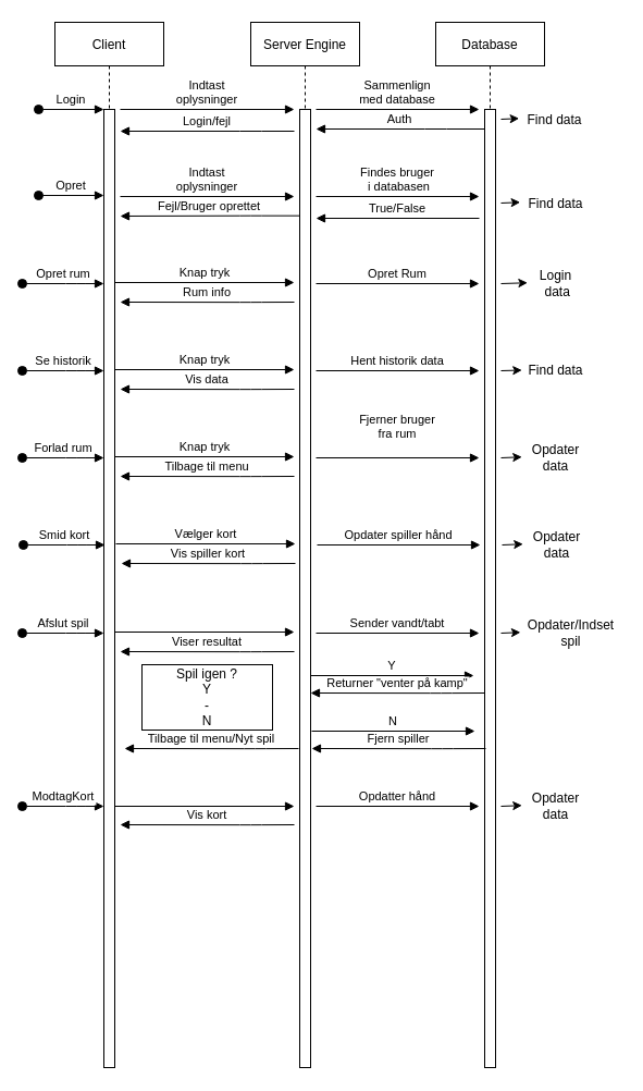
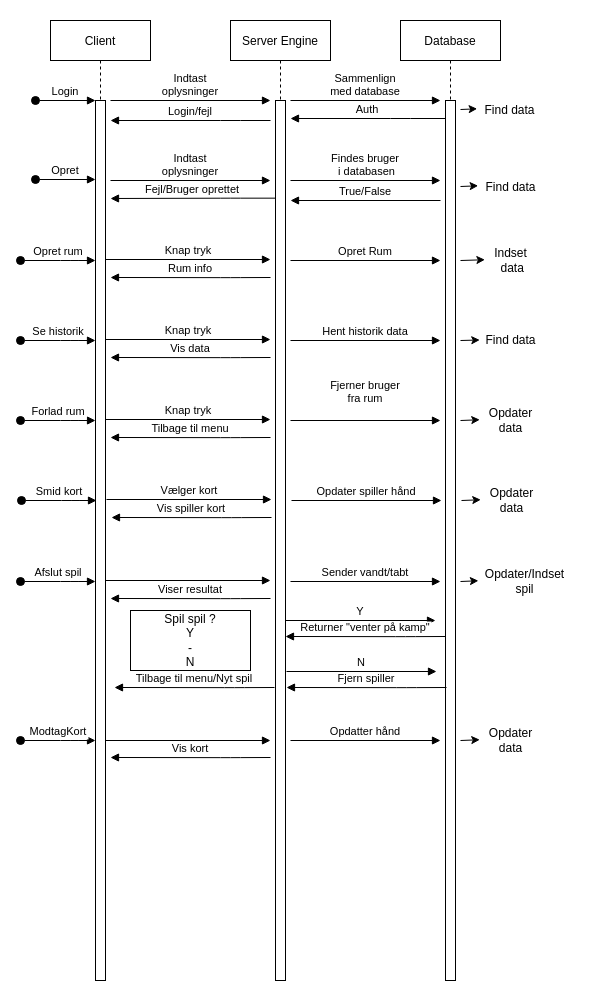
  <mxCell id="0" />
  <mxCell id="1" parent="0" />
  <mxCell id="2" value="Client" style="shape=umlLifeline;perimeter=lifelinePerimeter;container=1;collapsible=0;recursiveResize=0;rounded=0;shadow=0;strokeWidth=1;" parent="1" vertex="1"><mxGeometry x="50" y="20" width="100" height="960" as="geometry" /></mxCell>
  <mxCell id="3" value="" style="points=[];perimeter=orthogonalPerimeter;rounded=0;shadow=0;strokeWidth=1;" parent="2" vertex="1"><mxGeometry x="45" y="80" width="10" height="880" as="geometry" /></mxCell>
  <mxCell id="4" value="Login" style="verticalAlign=bottom;startArrow=oval;endArrow=block;startSize=8;shadow=0;strokeWidth=1;" parent="2" edge="1"><mxGeometry relative="1" as="geometry"><mxPoint x="-15" y="80" as="sourcePoint" /><mxPoint x="45" y="80" as="targetPoint" /></mxGeometry></mxCell>
  <mxCell id="5" value="Opret rum" style="verticalAlign=bottom;startArrow=oval;endArrow=block;startSize=8;shadow=0;strokeWidth=1;" edge="1" parent="2"><mxGeometry relative="1" as="geometry"><mxPoint x="-30" y="240" as="sourcePoint" /><mxPoint x="45.0" y="240" as="targetPoint" /><Array as="points"><mxPoint x="20" y="240" /></Array></mxGeometry></mxCell>
  <mxCell id="6" value="Server Engine" style="shape=umlLifeline;perimeter=lifelinePerimeter;container=1;collapsible=0;recursiveResize=0;rounded=0;shadow=0;strokeWidth=1;" parent="1" vertex="1"><mxGeometry x="230" y="20" width="100" height="960" as="geometry" /></mxCell>
  <mxCell id="7" value="" style="points=[];perimeter=orthogonalPerimeter;rounded=0;shadow=0;strokeWidth=1;" parent="6" vertex="1"><mxGeometry x="45" y="80" width="10" height="880" as="geometry" /></mxCell>
  <mxCell id="8" value="Indtast&#10;oplysninger" style="verticalAlign=bottom;endArrow=block;shadow=0;strokeWidth=1;" edge="1" parent="6"><mxGeometry relative="1" as="geometry"><mxPoint x="-120" y="160" as="sourcePoint" /><mxPoint x="40" y="160" as="targetPoint" /></mxGeometry></mxCell>
  <mxCell id="9" value="Findes bruger&#10; i databasen" style="verticalAlign=bottom;endArrow=block;shadow=0;strokeWidth=1;" edge="1" parent="6"><mxGeometry relative="1" as="geometry"><mxPoint x="60" y="160" as="sourcePoint" /><mxPoint x="210" y="160" as="targetPoint" /></mxGeometry></mxCell>
  <mxCell id="10" value="Knap tryk" style="verticalAlign=bottom;endArrow=block;shadow=0;strokeWidth=1;" edge="1" parent="6"><mxGeometry relative="1" as="geometry"><mxPoint x="-125" y="239.0" as="sourcePoint" /><mxPoint x="40" y="239" as="targetPoint" /></mxGeometry></mxCell>
  <mxCell id="11" value="Rum info" style="verticalAlign=bottom;endArrow=block;shadow=0;strokeWidth=1;" edge="1" parent="6"><mxGeometry relative="1" as="geometry"><mxPoint x="40" y="257" as="sourcePoint" /><mxPoint x="-120" y="257" as="targetPoint" /><Array as="points"><mxPoint y="257.16" /></Array></mxGeometry></mxCell>
  <mxCell id="12" value="Indtast&#10;oplysninger" style="verticalAlign=bottom;endArrow=block;shadow=0;strokeWidth=1;" parent="1" edge="1"><mxGeometry relative="1" as="geometry"><mxPoint x="110" y="100" as="sourcePoint" /><mxPoint x="270" y="100" as="targetPoint" /></mxGeometry></mxCell>
  <mxCell id="13" value="Database" style="shape=umlLifeline;perimeter=lifelinePerimeter;container=1;collapsible=0;recursiveResize=0;rounded=0;shadow=0;strokeWidth=1;" vertex="1" parent="1"><mxGeometry x="400" y="20" width="100" height="960" as="geometry" /></mxCell>
  <mxCell id="14" value="" style="points=[];perimeter=orthogonalPerimeter;rounded=0;shadow=0;strokeWidth=1;" vertex="1" parent="13"><mxGeometry x="45" y="80" width="10" height="880" as="geometry" /></mxCell>
  <mxCell id="15" value="Sammenlign&#10;med database" style="verticalAlign=bottom;endArrow=block;shadow=0;strokeWidth=1;" edge="1" parent="1"><mxGeometry relative="1" as="geometry"><mxPoint x="290" y="100" as="sourcePoint" /><mxPoint x="440" y="100" as="targetPoint" /></mxGeometry></mxCell>
  <mxCell id="16" value="Auth" style="verticalAlign=bottom;endArrow=block;shadow=0;strokeWidth=1;" edge="1" parent="1"><mxGeometry relative="1" as="geometry"><mxPoint x="445" y="118" as="sourcePoint" /><mxPoint x="290" y="118" as="targetPoint" /><Array as="points"><mxPoint x="400" y="118" /></Array></mxGeometry></mxCell>
  <mxCell id="17" value="Login/fejl" style="verticalAlign=bottom;endArrow=block;shadow=0;strokeWidth=1;" edge="1" parent="1"><mxGeometry relative="1" as="geometry"><mxPoint x="270" y="120" as="sourcePoint" /><mxPoint x="110" y="120" as="targetPoint" /><Array as="points"><mxPoint x="230" y="120" /></Array></mxGeometry></mxCell>
  <mxCell id="18" value="Opret" style="verticalAlign=bottom;startArrow=oval;endArrow=block;startSize=8;shadow=0;strokeWidth=1;" edge="1" parent="1"><mxGeometry relative="1" as="geometry"><mxPoint x="35" y="179" as="sourcePoint" /><mxPoint x="95" y="179" as="targetPoint" /></mxGeometry></mxCell>
  <mxCell id="19" value="Fejl/Bruger oprettet" style="verticalAlign=bottom;endArrow=block;shadow=0;strokeWidth=1;" edge="1" parent="1"><mxGeometry relative="1" as="geometry"><mxPoint x="275" y="197.66" as="sourcePoint" /><mxPoint x="110" y="198" as="targetPoint" /><Array as="points"><mxPoint x="230" y="197.66" /></Array></mxGeometry></mxCell>
  <mxCell id="20" value="True/False" style="verticalAlign=bottom;endArrow=block;shadow=0;strokeWidth=1;" edge="1" parent="1"><mxGeometry relative="1" as="geometry"><mxPoint x="440" y="200" as="sourcePoint" /><mxPoint x="290" y="200" as="targetPoint" /><Array as="points"><mxPoint x="410.5" y="200" /></Array></mxGeometry></mxCell>
- <mxCell id="21" value="&lt;div&gt;Login&lt;/div&gt;&lt;div&gt;&amp;nbsp;data&lt;/div&gt;" style="text;html=1;align=center;verticalAlign=middle;resizable=0;points=[];autosize=1;strokeColor=none;fillColor=none;" vertex="1" parent="1"><mxGeometry x="485" y="245" width="50" height="30" as="geometry" /></mxCell>
+ <mxCell id="21" value="&lt;div&gt;Indset&lt;/div&gt;&lt;div&gt;&amp;nbsp;data&lt;/div&gt;" style="text;html=1;align=center;verticalAlign=middle;resizable=0;points=[];autosize=1;strokeColor=none;fillColor=none;" vertex="1" parent="1"><mxGeometry x="485" y="245" width="50" height="30" as="geometry" /></mxCell>
  <mxCell id="22" value="" style="endArrow=classic;html=1;rounded=0;entryX=-0.012;entryY=0.475;entryDx=0;entryDy=0;entryPerimeter=0;" edge="1" parent="1" target="21"><mxGeometry width="50" height="50" relative="1" as="geometry"><mxPoint x="460" y="260" as="sourcePoint" /><mxPoint x="550" y="269" as="targetPoint" /></mxGeometry></mxCell>
  <mxCell id="23" value="Find data" style="text;html=1;align=center;verticalAlign=middle;resizable=0;points=[];autosize=1;strokeColor=none;fillColor=none;" vertex="1" parent="1"><mxGeometry x="480" y="177" width="60" height="20" as="geometry" /></mxCell>
  <mxCell id="24" value="" style="endArrow=classic;html=1;rounded=0;entryX=-0.039;entryY=0.415;entryDx=0;entryDy=0;entryPerimeter=0;" edge="1" target="23" parent="1"><mxGeometry width="50" height="50" relative="1" as="geometry"><mxPoint x="460" y="186" as="sourcePoint" /><mxPoint x="550" y="196" as="targetPoint" /></mxGeometry></mxCell>
  <mxCell id="25" value="" style="endArrow=classic;html=1;rounded=0;entryX=-0.039;entryY=0.415;entryDx=0;entryDy=0;entryPerimeter=0;" edge="1" target="26" parent="1"><mxGeometry width="50" height="50" relative="1" as="geometry"><mxPoint x="460" y="109" as="sourcePoint" /><mxPoint x="549" y="119" as="targetPoint" /></mxGeometry></mxCell>
  <mxCell id="26" value="Find data" style="text;html=1;align=center;verticalAlign=middle;resizable=0;points=[];autosize=1;strokeColor=none;fillColor=none;" vertex="1" parent="1"><mxGeometry x="479" y="100" width="60" height="20" as="geometry" /></mxCell>
  <mxCell id="27" value="Opret Rum" style="verticalAlign=bottom;endArrow=block;shadow=0;strokeWidth=1;" edge="1" parent="1"><mxGeometry relative="1" as="geometry"><mxPoint x="290" y="260" as="sourcePoint" /><mxPoint x="440" y="260" as="targetPoint" /></mxGeometry></mxCell>
  <mxCell id="28" value="Se historik" style="verticalAlign=bottom;startArrow=oval;endArrow=block;startSize=8;shadow=0;strokeWidth=1;" edge="1" parent="1"><mxGeometry relative="1" as="geometry"><mxPoint x="20" y="340" as="sourcePoint" /><mxPoint x="95" y="340" as="targetPoint" /><Array as="points"><mxPoint x="70" y="340" /></Array></mxGeometry></mxCell>
  <mxCell id="29" value="Knap tryk" style="verticalAlign=bottom;endArrow=block;shadow=0;strokeWidth=1;" edge="1" parent="1"><mxGeometry relative="1" as="geometry"><mxPoint x="105" y="339" as="sourcePoint" /><mxPoint x="270" y="339" as="targetPoint" /></mxGeometry></mxCell>
  <mxCell id="30" value="Vis data" style="verticalAlign=bottom;endArrow=block;shadow=0;strokeWidth=1;" edge="1" parent="1"><mxGeometry relative="1" as="geometry"><mxPoint x="270" y="357" as="sourcePoint" /><mxPoint x="110" y="357" as="targetPoint" /><Array as="points"><mxPoint x="230" y="357.16" /></Array></mxGeometry></mxCell>
  <mxCell id="31" value="Find data" style="text;html=1;align=center;verticalAlign=middle;resizable=0;points=[];autosize=1;strokeColor=none;fillColor=none;" vertex="1" parent="1"><mxGeometry x="480" y="330" width="60" height="20" as="geometry" /></mxCell>
  <mxCell id="32" value="" style="endArrow=classic;html=1;rounded=0;entryX=-0.012;entryY=0.475;entryDx=0;entryDy=0;entryPerimeter=0;" edge="1" parent="1" target="31"><mxGeometry width="50" height="50" relative="1" as="geometry"><mxPoint x="460" y="340" as="sourcePoint" /><mxPoint x="550" y="349" as="targetPoint" /></mxGeometry></mxCell>
  <mxCell id="33" value="Hent historik data" style="verticalAlign=bottom;endArrow=block;shadow=0;strokeWidth=1;" edge="1" parent="1"><mxGeometry relative="1" as="geometry"><mxPoint x="290" y="340" as="sourcePoint" /><mxPoint x="440" y="340" as="targetPoint" /></mxGeometry></mxCell>
  <mxCell id="34" value="Forlad rum" style="verticalAlign=bottom;startArrow=oval;endArrow=block;startSize=8;shadow=0;strokeWidth=1;" edge="1" parent="1"><mxGeometry relative="1" as="geometry"><mxPoint x="20" y="420" as="sourcePoint" /><mxPoint x="95" y="420" as="targetPoint" /><Array as="points"><mxPoint x="70" y="420" /></Array></mxGeometry></mxCell>
  <mxCell id="35" value="Knap tryk" style="verticalAlign=bottom;endArrow=block;shadow=0;strokeWidth=1;" edge="1" parent="1"><mxGeometry relative="1" as="geometry"><mxPoint x="105" y="419" as="sourcePoint" /><mxPoint x="270" y="419" as="targetPoint" /></mxGeometry></mxCell>
  <mxCell id="36" value="Tilbage til menu" style="verticalAlign=bottom;endArrow=block;shadow=0;strokeWidth=1;" edge="1" parent="1"><mxGeometry relative="1" as="geometry"><mxPoint x="270" y="437" as="sourcePoint" /><mxPoint x="110" y="437" as="targetPoint" /><Array as="points"><mxPoint x="230" y="437.16" /></Array></mxGeometry></mxCell>
  <mxCell id="37" value="&lt;div&gt;Opdater&lt;/div&gt;&lt;div&gt;data&lt;br&gt;&lt;/div&gt;" style="text;html=1;align=center;verticalAlign=middle;resizable=0;points=[];autosize=1;strokeColor=none;fillColor=none;" vertex="1" parent="1"><mxGeometry x="480" y="405" width="60" height="30" as="geometry" /></mxCell>
  <mxCell id="38" value="" style="endArrow=classic;html=1;rounded=0;entryX=-0.012;entryY=0.475;entryDx=0;entryDy=0;entryPerimeter=0;" edge="1" parent="1" target="37"><mxGeometry width="50" height="50" relative="1" as="geometry"><mxPoint x="460" y="420" as="sourcePoint" /><mxPoint x="550" y="429" as="targetPoint" /></mxGeometry></mxCell>
  <mxCell id="39" value="Fjerner bruger&#10;fra rum&#10;" style="verticalAlign=bottom;endArrow=block;shadow=0;strokeWidth=1;" edge="1" parent="1"><mxGeometry relative="1" as="geometry"><mxPoint x="290" y="420" as="sourcePoint" /><mxPoint x="440" y="420" as="targetPoint" /></mxGeometry></mxCell>
  <mxCell id="40" value="Smid kort" style="verticalAlign=bottom;startArrow=oval;endArrow=block;startSize=8;shadow=0;strokeWidth=1;" edge="1" parent="1"><mxGeometry relative="1" as="geometry"><mxPoint x="21" y="500" as="sourcePoint" /><mxPoint x="96" y="500" as="targetPoint" /><Array as="points"><mxPoint x="71" y="500" /></Array></mxGeometry></mxCell>
  <mxCell id="41" value="Vælger kort" style="verticalAlign=bottom;endArrow=block;shadow=0;strokeWidth=1;" edge="1" parent="1"><mxGeometry relative="1" as="geometry"><mxPoint x="106" y="499" as="sourcePoint" /><mxPoint x="271" y="499" as="targetPoint" /></mxGeometry></mxCell>
  <mxCell id="42" value="Vis spiller kort" style="verticalAlign=bottom;endArrow=block;shadow=0;strokeWidth=1;" edge="1" parent="1"><mxGeometry relative="1" as="geometry"><mxPoint x="271" y="517" as="sourcePoint" /><mxPoint x="111" y="517" as="targetPoint" /><Array as="points"><mxPoint x="231" y="517.16" /></Array></mxGeometry></mxCell>
  <mxCell id="43" value="&lt;div&gt;Opdater&lt;/div&gt;&lt;div&gt;data&lt;br&gt;&lt;/div&gt;" style="text;html=1;align=center;verticalAlign=middle;resizable=0;points=[];autosize=1;strokeColor=none;fillColor=none;" vertex="1" parent="1"><mxGeometry x="481" y="485" width="60" height="30" as="geometry" /></mxCell>
  <mxCell id="44" value="" style="endArrow=classic;html=1;rounded=0;entryX=-0.012;entryY=0.475;entryDx=0;entryDy=0;entryPerimeter=0;" edge="1" parent="1" target="43"><mxGeometry width="50" height="50" relative="1" as="geometry"><mxPoint x="461" y="500" as="sourcePoint" /><mxPoint x="551" y="509" as="targetPoint" /></mxGeometry></mxCell>
  <mxCell id="45" value="Opdater spiller hånd" style="verticalAlign=bottom;endArrow=block;shadow=0;strokeWidth=1;" edge="1" parent="1"><mxGeometry relative="1" as="geometry"><mxPoint x="291" y="500" as="sourcePoint" /><mxPoint x="441" y="500" as="targetPoint" /></mxGeometry></mxCell>
  <mxCell id="46" value="Afslut spil" style="verticalAlign=bottom;startArrow=oval;endArrow=block;startSize=8;shadow=0;strokeWidth=1;" edge="1" parent="1"><mxGeometry relative="1" as="geometry"><mxPoint x="20" y="581" as="sourcePoint" /><mxPoint x="95" y="581" as="targetPoint" /><Array as="points"><mxPoint x="70" y="581" /></Array></mxGeometry></mxCell>
  <mxCell id="47" value="" style="verticalAlign=bottom;endArrow=block;shadow=0;strokeWidth=1;" edge="1" parent="1"><mxGeometry relative="1" as="geometry"><mxPoint x="105" y="580" as="sourcePoint" /><mxPoint x="270" y="580" as="targetPoint" /></mxGeometry></mxCell>
  <mxCell id="48" value="Viser resultat" style="verticalAlign=bottom;endArrow=block;shadow=0;strokeWidth=1;" edge="1" parent="1"><mxGeometry relative="1" as="geometry"><mxPoint x="270" y="598" as="sourcePoint" /><mxPoint x="110" y="598" as="targetPoint" /><Array as="points"><mxPoint x="230" y="598.16" /></Array></mxGeometry></mxCell>
  <mxCell id="49" value="&lt;div&gt;Opdater/Indset&lt;/div&gt;&lt;div&gt;spil&lt;br&gt;&lt;/div&gt;" style="text;html=1;align=center;verticalAlign=middle;resizable=0;points=[];autosize=1;strokeColor=none;fillColor=none;" vertex="1" parent="1"><mxGeometry x="479" y="566" width="90" height="30" as="geometry" /></mxCell>
  <mxCell id="50" value="" style="endArrow=classic;html=1;rounded=0;entryX=-0.012;entryY=0.475;entryDx=0;entryDy=0;entryPerimeter=0;" edge="1" parent="1" target="49"><mxGeometry width="50" height="50" relative="1" as="geometry"><mxPoint x="460" y="581" as="sourcePoint" /><mxPoint x="550" y="590" as="targetPoint" /></mxGeometry></mxCell>
  <mxCell id="51" value="Sender vandt/tabt" style="verticalAlign=bottom;endArrow=block;shadow=0;strokeWidth=1;" edge="1" parent="1"><mxGeometry relative="1" as="geometry"><mxPoint x="290" y="581" as="sourcePoint" /><mxPoint x="440" y="581" as="targetPoint" /></mxGeometry></mxCell>
  <mxCell id="52" value="Y" style="verticalAlign=bottom;endArrow=block;shadow=0;strokeWidth=1;" edge="1" parent="1"><mxGeometry relative="1" as="geometry"><mxPoint x="285" y="620" as="sourcePoint" /><mxPoint x="435" y="620" as="targetPoint" /></mxGeometry></mxCell>
- <mxCell id="53" value="&lt;div&gt;Spil igen ?&lt;/div&gt;&lt;div&gt;Y&lt;br&gt;&lt;/div&gt;&lt;div&gt;-&lt;/div&gt;&lt;div&gt;N&lt;br&gt;&lt;/div&gt;" style="whiteSpace=wrap;html=1;" vertex="1" parent="1"><mxGeometry x="130" y="610" width="120" height="60" as="geometry" /></mxCell>
+ <mxCell id="53" value="&lt;div&gt;Spil spil ?&lt;/div&gt;&lt;div&gt;Y&lt;br&gt;&lt;/div&gt;&lt;div&gt;-&lt;/div&gt;&lt;div&gt;N&lt;br&gt;&lt;/div&gt;" style="whiteSpace=wrap;html=1;" vertex="1" parent="1"><mxGeometry x="130" y="610" width="120" height="60" as="geometry" /></mxCell>
  <mxCell id="54" value="Returner &quot;venter på kamp&quot;" style="verticalAlign=bottom;endArrow=block;shadow=0;strokeWidth=1;" edge="1" parent="1"><mxGeometry relative="1" as="geometry"><mxPoint x="445" y="636" as="sourcePoint" /><mxPoint x="285" y="636" as="targetPoint" /><Array as="points"><mxPoint x="405" y="636.16" /></Array></mxGeometry></mxCell>
  <mxCell id="55" value="N" style="verticalAlign=bottom;endArrow=block;shadow=0;strokeWidth=1;" edge="1" parent="1"><mxGeometry relative="1" as="geometry"><mxPoint x="286" y="671" as="sourcePoint" /><mxPoint x="436" y="671" as="targetPoint" /></mxGeometry></mxCell>
  <mxCell id="56" value="Fjern spiller" style="verticalAlign=bottom;endArrow=block;shadow=0;strokeWidth=1;" edge="1" parent="1"><mxGeometry relative="1" as="geometry"><mxPoint x="446" y="687" as="sourcePoint" /><mxPoint x="286" y="687" as="targetPoint" /><Array as="points"><mxPoint x="406" y="687.16" /></Array></mxGeometry></mxCell>
  <mxCell id="57" value="Tilbage til menu/Nyt spil" style="verticalAlign=bottom;endArrow=block;shadow=0;strokeWidth=1;" edge="1" parent="1"><mxGeometry relative="1" as="geometry"><mxPoint x="274" y="687" as="sourcePoint" /><mxPoint x="114" y="687" as="targetPoint" /><Array as="points"><mxPoint x="234" y="687.16" /></Array></mxGeometry></mxCell>
  <mxCell id="58" value="ModtagKort" style="verticalAlign=bottom;startArrow=oval;endArrow=block;startSize=8;shadow=0;strokeWidth=1;" edge="1" parent="1"><mxGeometry relative="1" as="geometry"><mxPoint x="20" y="740" as="sourcePoint" /><mxPoint x="95" y="740" as="targetPoint" /><Array as="points"><mxPoint x="70" y="740" /></Array></mxGeometry></mxCell>
  <mxCell id="59" value="" style="verticalAlign=bottom;endArrow=block;shadow=0;strokeWidth=1;" edge="1" parent="1"><mxGeometry relative="1" as="geometry"><mxPoint x="105" y="740" as="sourcePoint" /><mxPoint x="270" y="740" as="targetPoint" /></mxGeometry></mxCell>
  <mxCell id="60" value="Vis kort" style="verticalAlign=bottom;endArrow=block;shadow=0;strokeWidth=1;" edge="1" parent="1"><mxGeometry relative="1" as="geometry"><mxPoint x="270" y="757" as="sourcePoint" /><mxPoint x="110" y="757" as="targetPoint" /><Array as="points"><mxPoint x="230" y="757.16" /></Array></mxGeometry></mxCell>
  <mxCell id="61" value="&lt;div&gt;Opdater&lt;/div&gt;&lt;div&gt;data&lt;br&gt;&lt;/div&gt;" style="text;html=1;align=center;verticalAlign=middle;resizable=0;points=[];autosize=1;strokeColor=none;fillColor=none;" vertex="1" parent="1"><mxGeometry x="480" y="725" width="60" height="30" as="geometry" /></mxCell>
  <mxCell id="62" value="" style="endArrow=classic;html=1;rounded=0;entryX=-0.012;entryY=0.475;entryDx=0;entryDy=0;entryPerimeter=0;" edge="1" parent="1" target="61"><mxGeometry width="50" height="50" relative="1" as="geometry"><mxPoint x="460" y="740" as="sourcePoint" /><mxPoint x="550" y="749" as="targetPoint" /></mxGeometry></mxCell>
  <mxCell id="63" value="Opdatter hånd" style="verticalAlign=bottom;endArrow=block;shadow=0;strokeWidth=1;" edge="1" parent="1"><mxGeometry relative="1" as="geometry"><mxPoint x="290" y="740" as="sourcePoint" /><mxPoint x="440" y="740" as="targetPoint" /></mxGeometry></mxCell>
